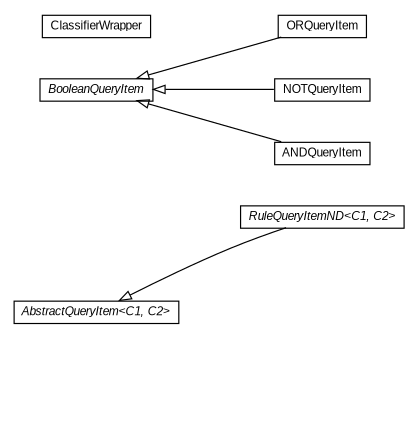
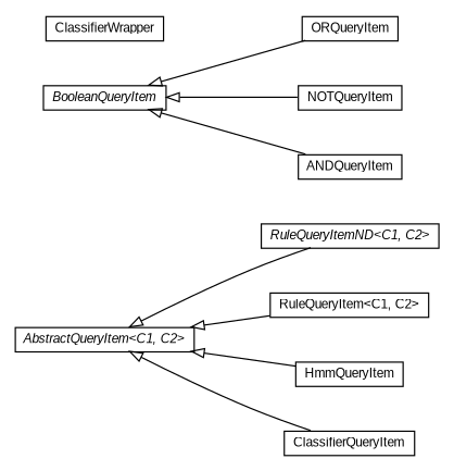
  digraph {
    nodesep=0.25
    rankdir=LR
    ranksep=0.5
    node [fontcolor=black fontname=arial fontsize=10.0 shape=plaintext]
    edge [arrowtail=empty dir=back fontname=arial fontsize=10 headport=p labelfontname=arial labelfontsize=10 tailport=p]
    n1 [label=<<table title="context.arch.discoverer.query.RuleQueryItemND" border="0" cellborder="1" cellspacing="0" cellpadding="2" port="p" href="./RuleQueryItemND.html"> 		<tr><td><table border="0" cellspacing="0" cellpadding="1"> <tr><td align="center" balign="center"><font face="arial italic"> RuleQueryItemND&lt;C1, C2&gt; </font></td></tr> 		</table></td></tr> 		</table>>]
+   n2 [label=<<table title="context.arch.discoverer.query.RuleQueryItem" border="0" cellborder="1" cellspacing="0" cellpadding="2" port="p" href="./RuleQueryItem.html"> 		<tr><td><table border="0" cellspacing="0" cellpadding="1"> <tr><td align="center" balign="center"> RuleQueryItem&lt;C1, C2&gt; </td></tr> 		</table></td></tr> 		</table>>]
    n3 [label=<<table title="context.arch.discoverer.query.ORQueryItem" border="0" cellborder="1" cellspacing="0" cellpadding="2" port="p" href="./ORQueryItem.html"> 		<tr><td><table border="0" cellspacing="0" cellpadding="1"> <tr><td align="center" balign="center"> ORQueryItem </td></tr> 		</table></td></tr> 		</table>>]
    n4 [label=<<table title="context.arch.discoverer.query.NOTQueryItem" border="0" cellborder="1" cellspacing="0" cellpadding="2" port="p" href="./NOTQueryItem.html"> 		<tr><td><table border="0" cellspacing="0" cellpadding="1"> <tr><td align="center" balign="center"> NOTQueryItem </td></tr> 		</table></td></tr> 		</table>>]
+   n5 [label=<<table title="context.arch.discoverer.query.HmmQueryItem" border="0" cellborder="1" cellspacing="0" cellpadding="2" port="p" href="./HmmQueryItem.html"> 		<tr><td><table border="0" cellspacing="0" cellpadding="1"> <tr><td align="center" balign="center"> HmmQueryItem </td></tr> 		</table></td></tr> 		</table>>]
    n6 [label=<<table title="context.arch.discoverer.query.ClassifierWrapper" border="0" cellborder="1" cellspacing="0" cellpadding="2" port="p" href="./ClassifierWrapper.html"> 		<tr><td><table border="0" cellspacing="0" cellpadding="1"> <tr><td align="center" balign="center"> ClassifierWrapper </td></tr> 		</table></td></tr> 		</table>>]
+   n7 [label=<<table title="context.arch.discoverer.query.ClassifierQueryItem" border="0" cellborder="1" cellspacing="0" cellpadding="2" port="p" href="./ClassifierQueryItem.html"> 		<tr><td><table border="0" cellspacing="0" cellpadding="1"> <tr><td align="center" balign="center"> ClassifierQueryItem </td></tr> 		</table></td></tr> 		</table>>]
    n8 [label=<<table title="context.arch.discoverer.query.BooleanQueryItem" border="0" cellborder="1" cellspacing="0" cellpadding="2" port="p" href="./BooleanQueryItem.html"> 		<tr><td><table border="0" cellspacing="0" cellpadding="1"> <tr><td align="center" balign="center"><font face="arial italic"> BooleanQueryItem </font></td></tr> 		</table></td></tr> 		</table>>]
    n9 [label=<<table title="context.arch.discoverer.query.ANDQueryItem" border="0" cellborder="1" cellspacing="0" cellpadding="2" port="p" href="./ANDQueryItem.html"> 		<tr><td><table border="0" cellspacing="0" cellpadding="1"> <tr><td align="center" balign="center"> ANDQueryItem </td></tr> 		</table></td></tr> 		</table>>]
    n10 [label=<<table title="context.arch.discoverer.query.AbstractQueryItem" border="0" cellborder="1" cellspacing="0" cellpadding="2" port="p" href="./AbstractQueryItem.html"> 		<tr><td><table border="0" cellspacing="0" cellpadding="1"> <tr><td align="center" balign="center"><font face="arial italic"> AbstractQueryItem&lt;C1, C2&gt; </font></td></tr> 		</table></td></tr> 		</table>>]
    n8 -> n3
    n8 -> n4
    n8 -> n9
    n10 -> n1
+   n10 -> n2
+   n10 -> n5
+   n10 -> n7
  }
